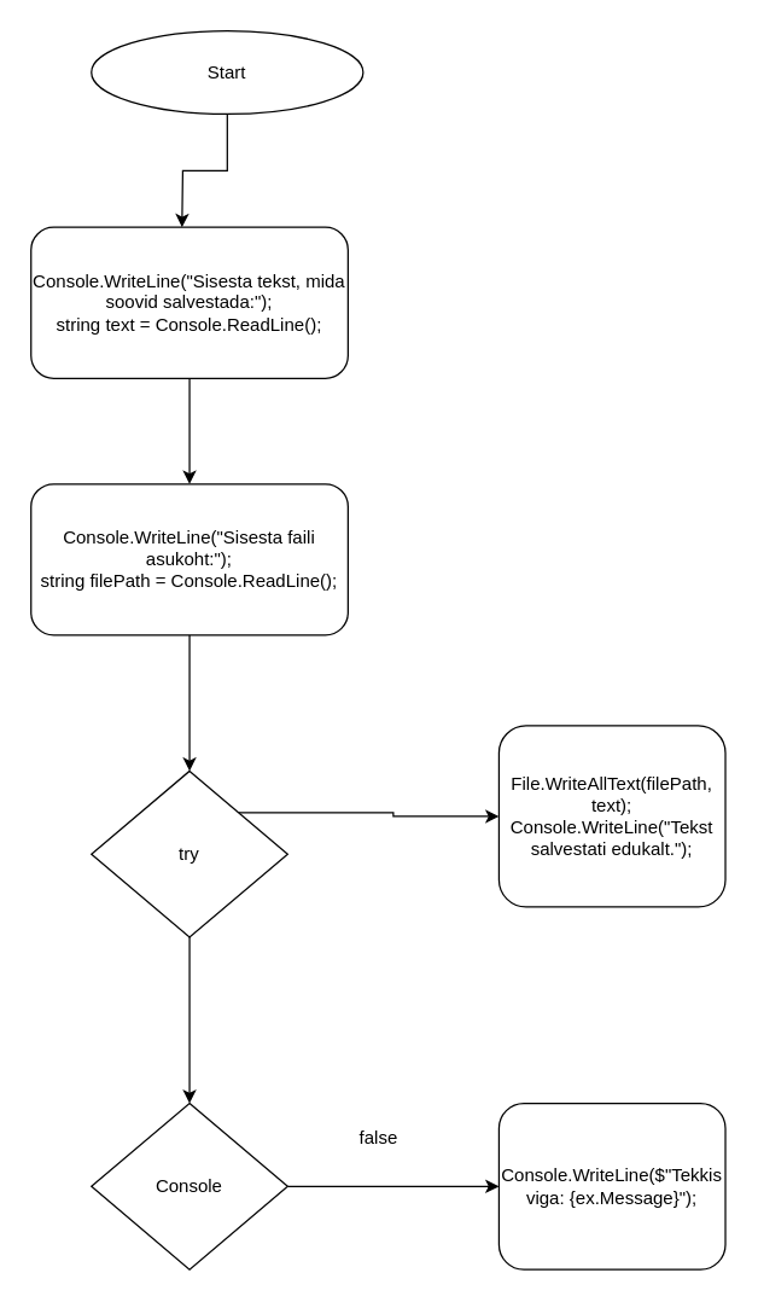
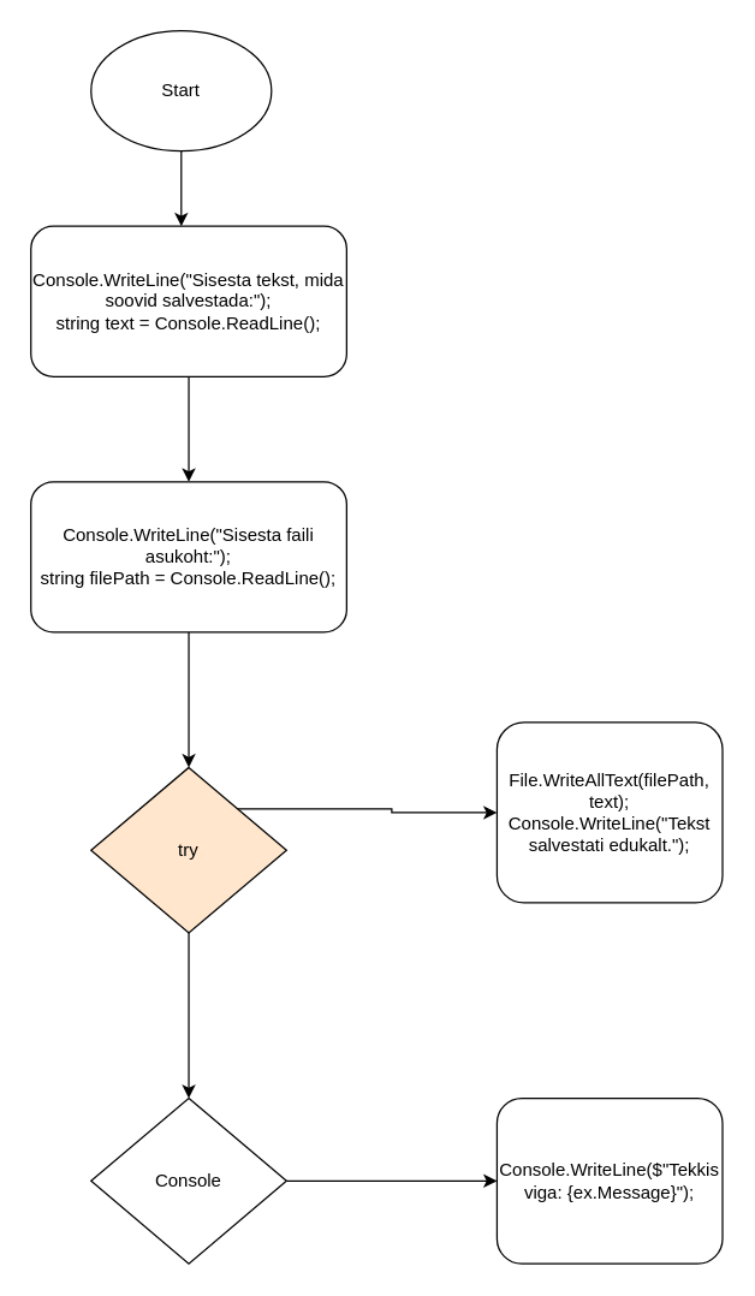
  <mxCell id="0" />
  <mxCell id="1" parent="0" />
  <mxCell id="2" style="edgeStyle=orthogonalEdgeStyle;rounded=0;orthogonalLoop=1;jettySize=auto;html=1;exitX=0.5;exitY=1;exitDx=0;exitDy=0;" edge="1" parent="1" source="3"><mxGeometry relative="1" as="geometry"><mxPoint x="120" y="150" as="targetPoint" /></mxGeometry></mxCell>
- <mxCell id="3" value="Start" style="ellipse;whiteSpace=wrap;html=1;" vertex="1" parent="1"><mxGeometry x="60" y="20" width="180" height="55" as="geometry" /></mxCell>
+ <mxCell id="3" value="Start" style="ellipse;whiteSpace=wrap;html=1;" vertex="1" parent="1"><mxGeometry x="60" y="20" width="120" height="80" as="geometry" /></mxCell>
  <mxCell id="4" style="edgeStyle=orthogonalEdgeStyle;rounded=0;orthogonalLoop=1;jettySize=auto;html=1;exitX=0.5;exitY=1;exitDx=0;exitDy=0;entryX=0.5;entryY=0;entryDx=0;entryDy=0;" edge="1" parent="1" source="5" target="7"><mxGeometry relative="1" as="geometry" /></mxCell>
  <mxCell id="5" value="Console.WriteLine(&lt;span class=&quot;hljs-string&quot;&gt;&quot;Sisesta tekst, mida soovid salvestada:&quot;&lt;/span&gt;);&lt;br/&gt;    &lt;span class=&quot;hljs-built_in&quot;&gt;string&lt;/span&gt; text = Console.ReadLine();" style="rounded=1;whiteSpace=wrap;html=1;" vertex="1" parent="1"><mxGeometry x="20" y="150" width="210" height="100" as="geometry" /></mxCell>
  <mxCell id="6" style="edgeStyle=orthogonalEdgeStyle;rounded=0;orthogonalLoop=1;jettySize=auto;html=1;exitX=0.5;exitY=1;exitDx=0;exitDy=0;" edge="1" parent="1" source="7"><mxGeometry relative="1" as="geometry"><mxPoint x="125" y="510" as="targetPoint" /></mxGeometry></mxCell>
  <mxCell id="7" value="Console.WriteLine(&lt;span class=&quot;hljs-string&quot;&gt;&quot;Sisesta faili asukoht:&quot;&lt;/span&gt;);&lt;br/&gt;    &lt;span class=&quot;hljs-built_in&quot;&gt;string&lt;/span&gt; filePath = Console.ReadLine();" style="rounded=1;whiteSpace=wrap;html=1;" vertex="1" parent="1"><mxGeometry x="20" y="320" width="210" height="100" as="geometry" /></mxCell>
  <mxCell id="8" style="edgeStyle=orthogonalEdgeStyle;rounded=0;orthogonalLoop=1;jettySize=auto;html=1;exitX=1;exitY=0;exitDx=0;exitDy=0;" edge="1" parent="1" source="10" target="11"><mxGeometry relative="1" as="geometry"><mxPoint x="320" y="538" as="targetPoint" /></mxGeometry></mxCell>
  <mxCell id="9" style="edgeStyle=orthogonalEdgeStyle;rounded=0;orthogonalLoop=1;jettySize=auto;html=1;exitX=0.5;exitY=1;exitDx=0;exitDy=0;" edge="1" parent="1" source="10"><mxGeometry relative="1" as="geometry"><mxPoint x="125" y="730" as="targetPoint" /></mxGeometry></mxCell>
- <mxCell id="10" value="try" style="rhombus;whiteSpace=wrap;html=1;" vertex="1" parent="1"><mxGeometry x="60" y="510" width="130" height="110" as="geometry" /></mxCell>
+ <mxCell id="10" value="try" style="rhombus;whiteSpace=wrap;html=1;fillColor=#ffe6cc;" vertex="1" parent="1"><mxGeometry x="60" y="510" width="130" height="110" as="geometry" /></mxCell>
  <mxCell id="11" value="File.WriteAllText(filePath, text);&lt;br/&gt;        Console.WriteLine(&lt;span class=&quot;hljs-string&quot;&gt;&quot;Tekst salvestati edukalt.&quot;&lt;/span&gt;);" style="rounded=1;whiteSpace=wrap;html=1;" vertex="1" parent="1"><mxGeometry x="330" y="480" width="150" height="120" as="geometry" /></mxCell>
  <mxCell id="12" style="edgeStyle=orthogonalEdgeStyle;rounded=0;orthogonalLoop=1;jettySize=auto;html=1;exitX=1;exitY=0.5;exitDx=0;exitDy=0;" edge="1" parent="1" source="13" target="14"><mxGeometry relative="1" as="geometry"><mxPoint x="310" y="785" as="targetPoint" /></mxGeometry></mxCell>
  <mxCell id="13" value="Console" style="rhombus;whiteSpace=wrap;html=1;" vertex="1" parent="1"><mxGeometry x="60" y="730" width="130" height="110" as="geometry" /></mxCell>
  <mxCell id="14" value="Console.WriteLine(&lt;span class=&quot;hljs-string&quot;&gt;$&quot;Tekkis viga: &lt;span class=&quot;hljs-subst&quot;&gt;{ex.Message}&lt;/span&gt;&quot;&lt;/span&gt;);" style="rounded=1;whiteSpace=wrap;html=1;" vertex="1" parent="1"><mxGeometry x="330" y="730" width="150" height="110" as="geometry" /></mxCell>
- <mxCell id="15" value="false" style="text;html=1;align=center;verticalAlign=middle;resizable=0;points=[];autosize=1;strokeColor=none;fillColor=none;" vertex="1" parent="1"><mxGeometry x="225" y="738" width="50" height="30" as="geometry" /></mxCell>
